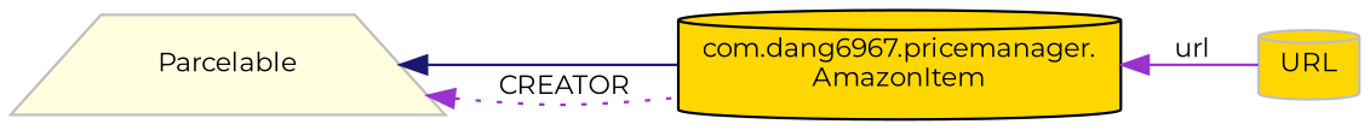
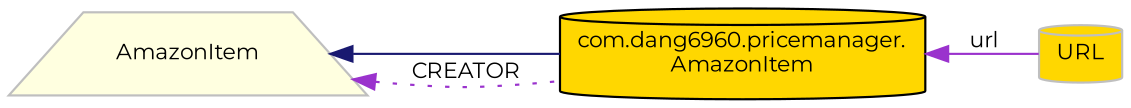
  digraph {
    fontname=Montserrat
    rankdir=LR
    node [color=grey75 fillcolor=gold fontname=Montserrat fontsize=10 shape=cylinder style=filled]
    edge [color=darkorchid3 dir=back fontname=Montserrat fontsize=10 labelfontname=Helvetica labelfontsize=10 style=solid]
-   n1 [color=black fontcolor=black height=0.2 label="com.dang6967.pricemanager.\lAmazonItem" width=0.4]
+   n1 [color=black fontcolor=black height=0.2 label="com.dang6960.pricemanager.\lAmazonItem" width=0.4]
    n2 [height=0.2 label=URL width=0.4]
-   n3 [fillcolor=lightyellow height=0.2 label=Parcelable shape=trapezium width=0.4]
+   n3 [fillcolor=lightyellow height=0.2 label=AmazonItem shape=trapezium width=0.4]
    n1 -> n2 [label=" url"]
    n3 -> n1 [color=midnightblue]
    n3 -> n1 [label=" CREATOR" style=dotted]
  }
